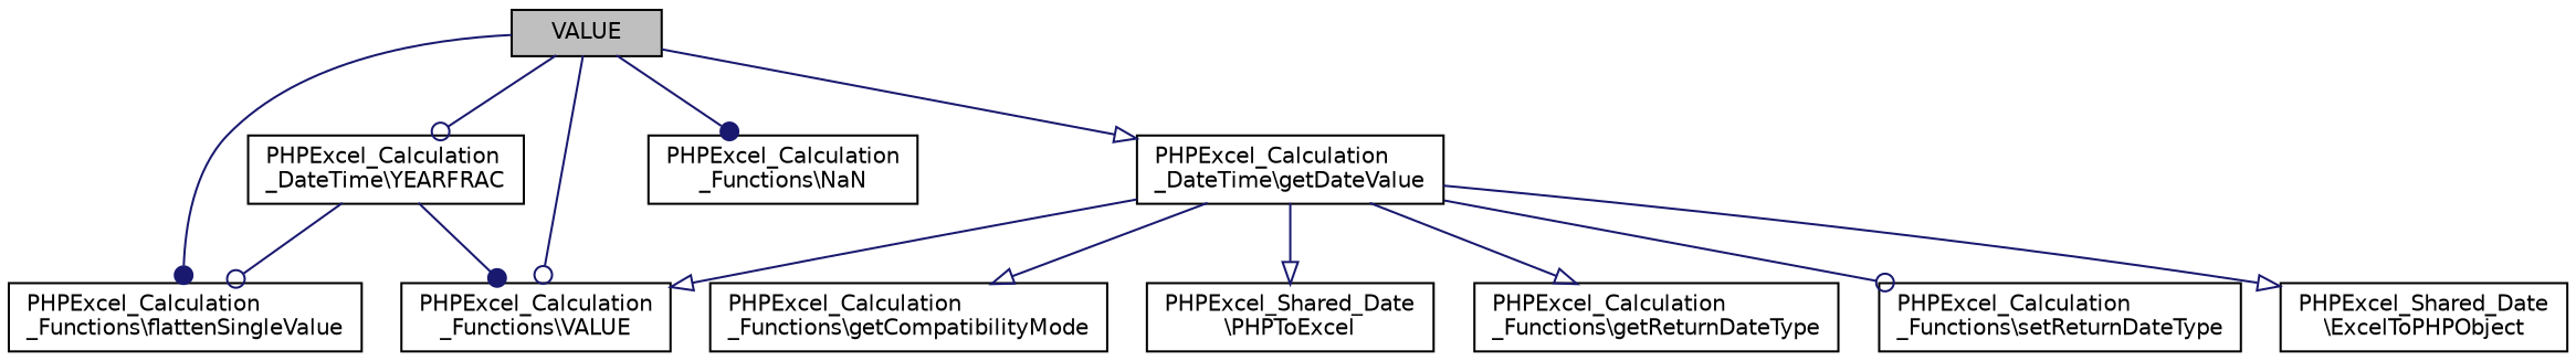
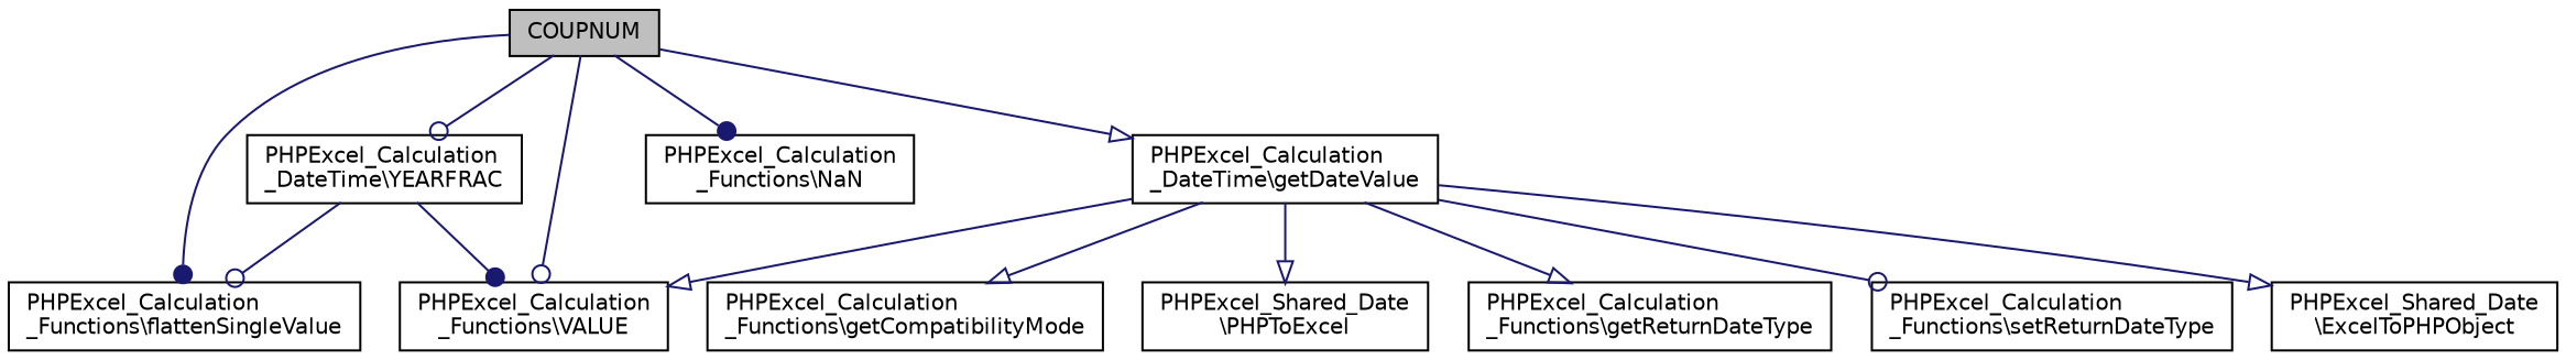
  digraph {
    rankdir=TB
    node [color=black fillcolor=white fontname=Helvetica fontsize=10 shape=record style=filled]
    edge [color=midnightblue fontname=Helvetica fontsize=10 labelfontname=Helvetica labelfontsize=10 style=solid arrowhead=onormal]
-   n1 [fillcolor=grey75 fontcolor=black height=0.2 label=VALUE width=0.4]
+   n1 [fillcolor=grey75 fontcolor=black height=0.2 label=COUPNUM width=0.4]
    n2 [height=0.2 label="PHPExcel_Calculation\l_Functions\\flattenSingleValue" width=0.4]
    n3 [height=0.2 label="PHPExcel_Calculation\l_DateTime\\getDateValue" width=0.4]
    n4 [height=0.2 label="PHPExcel_Calculation\l_Functions\\VALUE" width=0.4]
    Node84 [height=0.2 label="PHPExcel_Calculation\l_Functions\\NaN" width=0.4]
    n6 [height=0.2 label="PHPExcel_Calculation\l_DateTime\\YEARFRAC" width=0.4]
    n7 [height=0.2 label="PHPExcel_Calculation\l_Functions\\getCompatibilityMode" width=0.4]
    n8 [height=0.2 label="PHPExcel_Shared_Date\l\\PHPToExcel" width=0.4]
    n9 [height=0.2 label="PHPExcel_Calculation\l_Functions\\getReturnDateType" width=0.4]
    n10 [height=0.2 label="PHPExcel_Calculation\l_Functions\\setReturnDateType" width=0.4]
    n11 [height=0.2 label="PHPExcel_Shared_Date\l\\ExcelToPHPObject" width=0.4]
    n1 -> n2 [arrowhead=dot]
    n1 -> n3
    n1 -> n4 [arrowhead=odot]
    n1 -> Node84 [arrowhead=dot]
    n1 -> n6 [arrowhead=odot]
    n3 -> n4
    n3 -> n7
    n3 -> n8
    n3 -> n9
    n3 -> n10 [arrowhead=odot]
    n3 -> n11
    n6 -> n2 [arrowhead=odot]
    n6 -> n4 [arrowhead=dot]
  }
